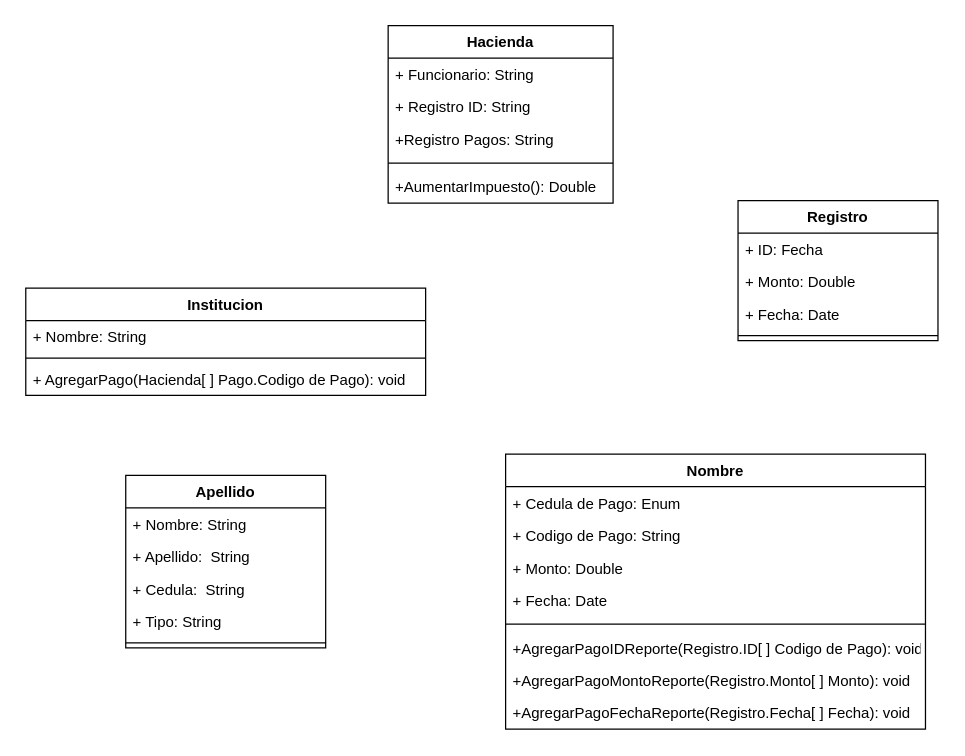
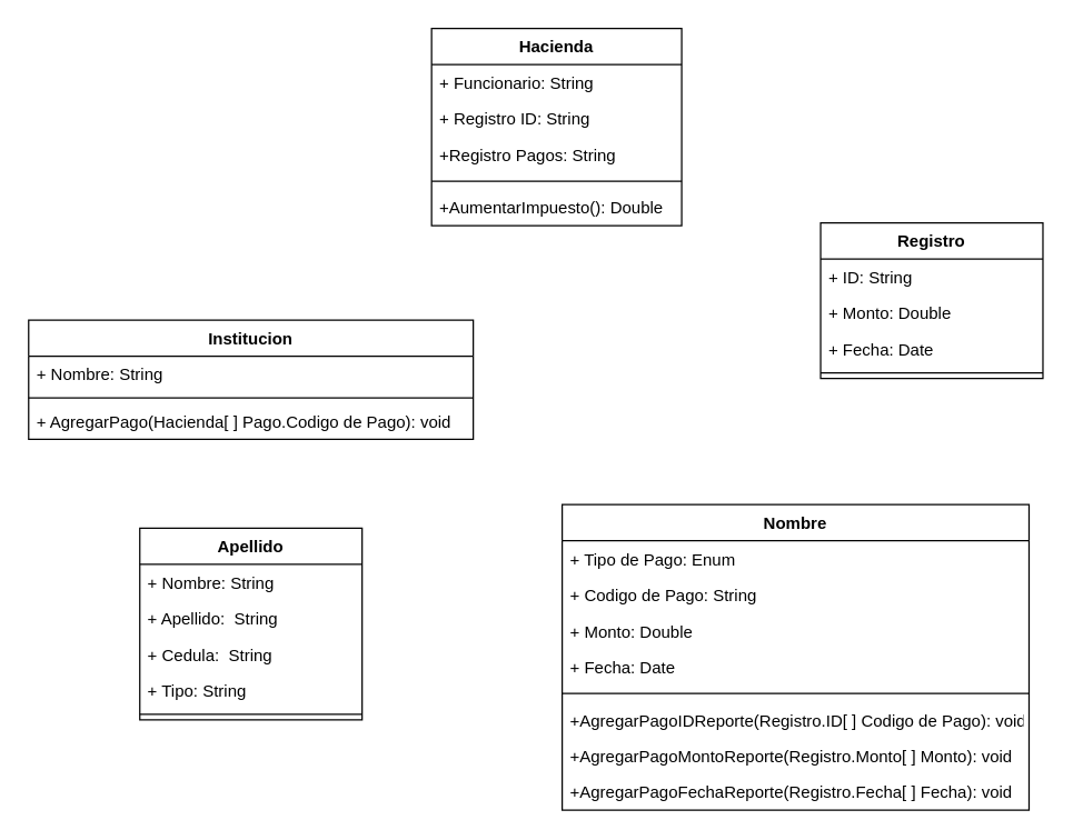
  <mxCell id="0" />
  <mxCell id="1" parent="0" />
  <mxCell id="2" value="Hacienda" style="swimlane;fontStyle=1;align=center;verticalAlign=top;childLayout=stackLayout;horizontal=1;startSize=26;horizontalStack=0;resizeParent=1;resizeParentMax=0;resizeLast=0;collapsible=1;marginBottom=0;" vertex="1" parent="1"><mxGeometry x="310" y="20" width="180" height="142" as="geometry" /></mxCell>
  <mxCell id="3" value="+ Funcionario: String" style="text;strokeColor=none;fillColor=none;align=left;verticalAlign=top;spacingLeft=4;spacingRight=4;overflow=hidden;rotatable=0;points=[[0,0.5],[1,0.5]];portConstraint=eastwest;" vertex="1" parent="2"><mxGeometry y="26" width="180" height="26" as="geometry" /></mxCell>
  <mxCell id="4" value="+ Registro ID: String" style="text;strokeColor=none;fillColor=none;align=left;verticalAlign=top;spacingLeft=4;spacingRight=4;overflow=hidden;rotatable=0;points=[[0,0.5],[1,0.5]];portConstraint=eastwest;" vertex="1" parent="2"><mxGeometry y="52" width="180" height="26" as="geometry" /></mxCell>
  <mxCell id="5" value="+Registro Pagos: String" style="text;strokeColor=none;fillColor=none;align=left;verticalAlign=top;spacingLeft=4;spacingRight=4;overflow=hidden;rotatable=0;points=[[0,0.5],[1,0.5]];portConstraint=eastwest;" vertex="1" parent="2"><mxGeometry y="78" width="180" height="26" as="geometry" /></mxCell>
  <mxCell id="6" value="" style="line;strokeWidth=1;fillColor=none;align=left;verticalAlign=middle;spacingTop=-1;spacingLeft=3;spacingRight=3;rotatable=0;labelPosition=right;points=[];portConstraint=eastwest;" vertex="1" parent="2"><mxGeometry y="104" width="180" height="12" as="geometry" /></mxCell>
  <mxCell id="7" value="+AumentarImpuesto(): Double" style="text;strokeColor=none;fillColor=none;align=left;verticalAlign=top;spacingLeft=4;spacingRight=4;overflow=hidden;rotatable=0;points=[[0,0.5],[1,0.5]];portConstraint=eastwest;" vertex="1" parent="2"><mxGeometry y="116" width="180" height="26" as="geometry" /></mxCell>
  <mxCell id="8" value="Institucion" style="swimlane;fontStyle=1;align=center;verticalAlign=top;childLayout=stackLayout;horizontal=1;startSize=26;horizontalStack=0;resizeParent=1;resizeParentMax=0;resizeLast=0;collapsible=1;marginBottom=0;" vertex="1" parent="1"><mxGeometry x="20" y="230" width="320" height="86" as="geometry" /></mxCell>
  <mxCell id="9" value="+ Nombre: String" style="text;strokeColor=none;fillColor=none;align=left;verticalAlign=top;spacingLeft=4;spacingRight=4;overflow=hidden;rotatable=0;points=[[0,0.5],[1,0.5]];portConstraint=eastwest;" vertex="1" parent="8"><mxGeometry y="26" width="320" height="26" as="geometry" /></mxCell>
  <mxCell id="10" value="" style="line;strokeWidth=1;fillColor=none;align=left;verticalAlign=middle;spacingTop=-1;spacingLeft=3;spacingRight=3;rotatable=0;labelPosition=right;points=[];portConstraint=eastwest;" vertex="1" parent="8"><mxGeometry y="52" width="320" height="8" as="geometry" /></mxCell>
  <mxCell id="11" value="+ AgregarPago(Hacienda[ ] Pago.Codigo de Pago): void" style="text;strokeColor=none;fillColor=none;align=left;verticalAlign=top;spacingLeft=4;spacingRight=4;overflow=hidden;rotatable=0;points=[[0,0.5],[1,0.5]];portConstraint=eastwest;" vertex="1" parent="8"><mxGeometry y="60" width="320" height="26" as="geometry" /></mxCell>
  <mxCell id="12" value="Apellido" style="swimlane;fontStyle=1;align=center;verticalAlign=top;childLayout=stackLayout;horizontal=1;startSize=26;horizontalStack=0;resizeParent=1;resizeParentMax=0;resizeLast=0;collapsible=1;marginBottom=0;" vertex="1" parent="1"><mxGeometry x="100" y="380" width="160" height="138" as="geometry" /></mxCell>
  <mxCell id="13" value="+ Nombre: String" style="text;strokeColor=none;fillColor=none;align=left;verticalAlign=top;spacingLeft=4;spacingRight=4;overflow=hidden;rotatable=0;points=[[0,0.5],[1,0.5]];portConstraint=eastwest;" vertex="1" parent="12"><mxGeometry y="26" width="160" height="26" as="geometry" /></mxCell>
  <mxCell id="14" value="+ Apellido:  String&#10;" style="text;strokeColor=none;fillColor=none;align=left;verticalAlign=top;spacingLeft=4;spacingRight=4;overflow=hidden;rotatable=0;points=[[0,0.5],[1,0.5]];portConstraint=eastwest;" vertex="1" parent="12"><mxGeometry y="52" width="160" height="26" as="geometry" /></mxCell>
  <mxCell id="15" value="+ Cedula:  String&#10;" style="text;strokeColor=none;fillColor=none;align=left;verticalAlign=top;spacingLeft=4;spacingRight=4;overflow=hidden;rotatable=0;points=[[0,0.5],[1,0.5]];portConstraint=eastwest;" vertex="1" parent="12"><mxGeometry y="78" width="160" height="26" as="geometry" /></mxCell>
  <mxCell id="16" value="+ Tipo: String" style="text;strokeColor=none;fillColor=none;align=left;verticalAlign=top;spacingLeft=4;spacingRight=4;overflow=hidden;rotatable=0;points=[[0,0.5],[1,0.5]];portConstraint=eastwest;" vertex="1" parent="12"><mxGeometry y="104" width="160" height="26" as="geometry" /></mxCell>
  <mxCell id="17" value="" style="line;strokeWidth=1;fillColor=none;align=left;verticalAlign=middle;spacingTop=-1;spacingLeft=3;spacingRight=3;rotatable=0;labelPosition=right;points=[];portConstraint=eastwest;" vertex="1" parent="12"><mxGeometry y="130" width="160" height="8" as="geometry" /></mxCell>
  <mxCell id="18" value="Nombre" style="swimlane;fontStyle=1;align=center;verticalAlign=top;childLayout=stackLayout;horizontal=1;startSize=26;horizontalStack=0;resizeParent=1;resizeParentMax=0;resizeLast=0;collapsible=1;marginBottom=0;" vertex="1" parent="1"><mxGeometry x="404" y="363" width="336" height="220" as="geometry" /></mxCell>
- <mxCell id="19" value="+ Cedula de Pago: Enum" style="text;strokeColor=none;fillColor=none;align=left;verticalAlign=top;spacingLeft=4;spacingRight=4;overflow=hidden;rotatable=0;points=[[0,0.5],[1,0.5]];portConstraint=eastwest;" vertex="1" parent="18"><mxGeometry y="26" width="336" height="26" as="geometry" /></mxCell>
+ <mxCell id="19" value="+ Tipo de Pago: Enum" style="text;strokeColor=none;fillColor=none;align=left;verticalAlign=top;spacingLeft=4;spacingRight=4;overflow=hidden;rotatable=0;points=[[0,0.5],[1,0.5]];portConstraint=eastwest;" vertex="1" parent="18"><mxGeometry y="26" width="336" height="26" as="geometry" /></mxCell>
  <mxCell id="20" value="+ Codigo de Pago: String" style="text;strokeColor=none;fillColor=none;align=left;verticalAlign=top;spacingLeft=4;spacingRight=4;overflow=hidden;rotatable=0;points=[[0,0.5],[1,0.5]];portConstraint=eastwest;" vertex="1" parent="18"><mxGeometry y="52" width="336" height="26" as="geometry" /></mxCell>
  <mxCell id="21" value="+ Monto: Double" style="text;strokeColor=none;fillColor=none;align=left;verticalAlign=top;spacingLeft=4;spacingRight=4;overflow=hidden;rotatable=0;points=[[0,0.5],[1,0.5]];portConstraint=eastwest;" vertex="1" parent="18"><mxGeometry y="78" width="336" height="26" as="geometry" /></mxCell>
  <mxCell id="22" value="+ Fecha: Date" style="text;strokeColor=none;fillColor=none;align=left;verticalAlign=top;spacingLeft=4;spacingRight=4;overflow=hidden;rotatable=0;points=[[0,0.5],[1,0.5]];portConstraint=eastwest;" vertex="1" parent="18"><mxGeometry y="104" width="336" height="26" as="geometry" /></mxCell>
  <mxCell id="23" value="" style="line;strokeWidth=1;fillColor=none;align=left;verticalAlign=middle;spacingTop=-1;spacingLeft=3;spacingRight=3;rotatable=0;labelPosition=right;points=[];portConstraint=eastwest;" vertex="1" parent="18"><mxGeometry y="130" width="336" height="12" as="geometry" /></mxCell>
  <mxCell id="24" value="+AgregarPagoIDReporte(Registro.ID[ ] Codigo de Pago): void" style="text;strokeColor=none;fillColor=none;align=left;verticalAlign=top;spacingLeft=4;spacingRight=4;overflow=hidden;rotatable=0;points=[[0,0.5],[1,0.5]];portConstraint=eastwest;" vertex="1" parent="18"><mxGeometry y="142" width="336" height="26" as="geometry" /></mxCell>
  <mxCell id="25" value="+AgregarPagoMontoReporte(Registro.Monto[ ] Monto): void" style="text;strokeColor=none;fillColor=none;align=left;verticalAlign=top;spacingLeft=4;spacingRight=4;overflow=hidden;rotatable=0;points=[[0,0.5],[1,0.5]];portConstraint=eastwest;" vertex="1" parent="18"><mxGeometry y="168" width="336" height="26" as="geometry" /></mxCell>
  <mxCell id="26" value="+AgregarPagoFechaReporte(Registro.Fecha[ ] Fecha): void" style="text;strokeColor=none;fillColor=none;align=left;verticalAlign=top;spacingLeft=4;spacingRight=4;overflow=hidden;rotatable=0;points=[[0,0.5],[1,0.5]];portConstraint=eastwest;" vertex="1" parent="18"><mxGeometry y="194" width="336" height="26" as="geometry" /></mxCell>
  <mxCell id="27" value="Registro" style="swimlane;fontStyle=1;align=center;verticalAlign=top;childLayout=stackLayout;horizontal=1;startSize=26;horizontalStack=0;resizeParent=1;resizeParentMax=0;resizeLast=0;collapsible=1;marginBottom=0;" vertex="1" parent="1"><mxGeometry x="590" y="160" width="160" height="112" as="geometry" /></mxCell>
- <mxCell id="28" value="+ ID: Fecha" style="text;strokeColor=none;fillColor=none;align=left;verticalAlign=top;spacingLeft=4;spacingRight=4;overflow=hidden;rotatable=0;points=[[0,0.5],[1,0.5]];portConstraint=eastwest;" vertex="1" parent="27"><mxGeometry y="26" width="160" height="26" as="geometry" /></mxCell>
+ <mxCell id="28" value="+ ID: String" style="text;strokeColor=none;fillColor=none;align=left;verticalAlign=top;spacingLeft=4;spacingRight=4;overflow=hidden;rotatable=0;points=[[0,0.5],[1,0.5]];portConstraint=eastwest;" vertex="1" parent="27"><mxGeometry y="26" width="160" height="26" as="geometry" /></mxCell>
  <mxCell id="29" value="+ Monto: Double" style="text;strokeColor=none;fillColor=none;align=left;verticalAlign=top;spacingLeft=4;spacingRight=4;overflow=hidden;rotatable=0;points=[[0,0.5],[1,0.5]];portConstraint=eastwest;" vertex="1" parent="27"><mxGeometry y="52" width="160" height="26" as="geometry" /></mxCell>
  <mxCell id="30" value="+ Fecha: Date" style="text;strokeColor=none;fillColor=none;align=left;verticalAlign=top;spacingLeft=4;spacingRight=4;overflow=hidden;rotatable=0;points=[[0,0.5],[1,0.5]];portConstraint=eastwest;" vertex="1" parent="27"><mxGeometry y="78" width="160" height="26" as="geometry" /></mxCell>
  <mxCell id="31" value="" style="line;strokeWidth=1;fillColor=none;align=left;verticalAlign=middle;spacingTop=-1;spacingLeft=3;spacingRight=3;rotatable=0;labelPosition=right;points=[];portConstraint=eastwest;" vertex="1" parent="27"><mxGeometry y="104" width="160" height="8" as="geometry" /></mxCell>
